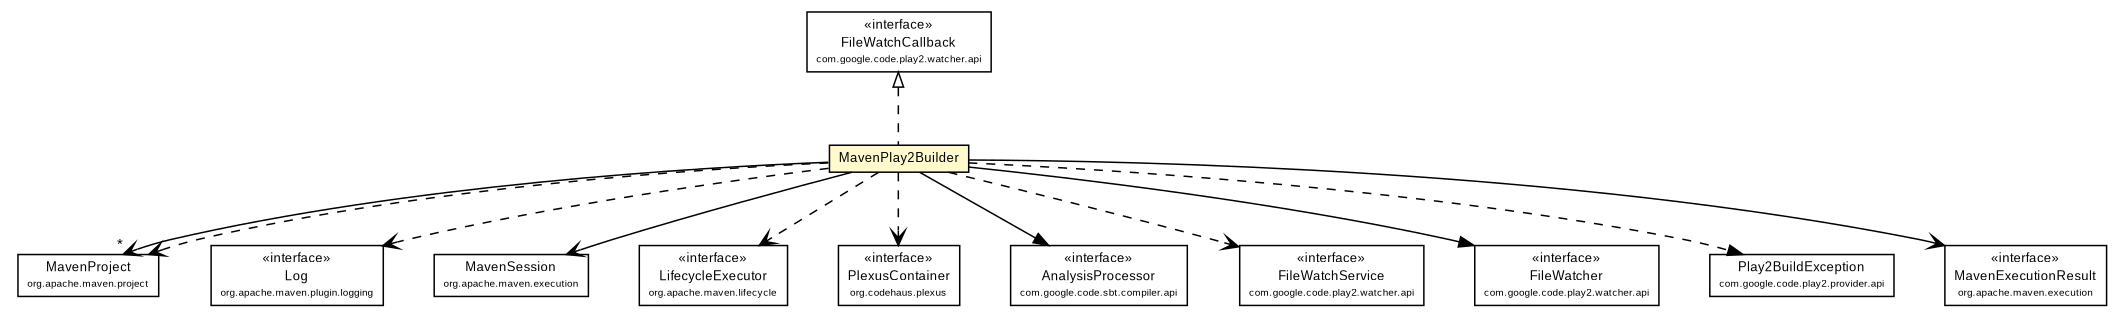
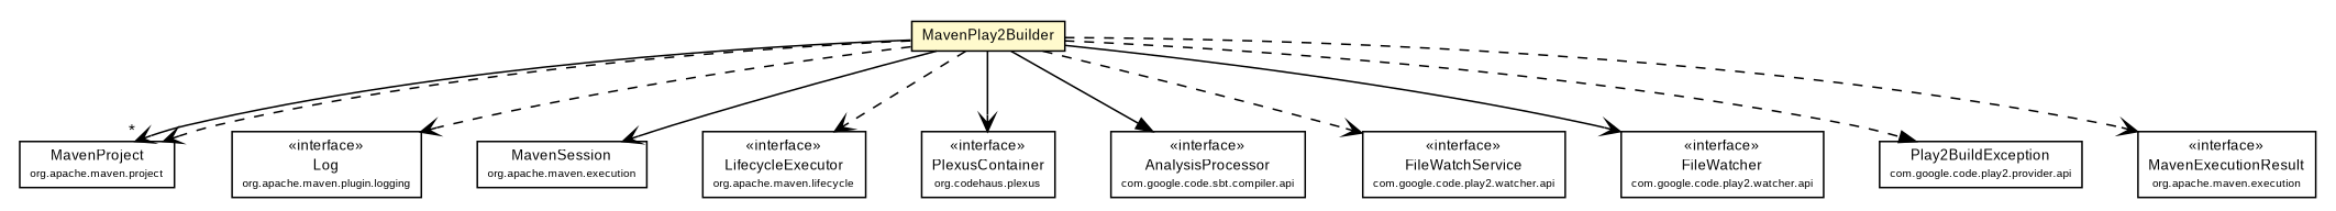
  digraph {
    nodesep=0.25
    ranksep=0.5
    node [fontcolor=black fontname=arial fontsize=9.0 shape=plaintext]
    edge [arrowhead=open color=black fontcolor=black fontname=arial fontsize=10.0 headport=p labelfontname=arial labelfontsize=10 tailport=p style=dashed]
    n1 [label=<<table title="com.google.code.play2.plugin.MavenPlay2Builder" border="0" cellborder="1" cellspacing="0" cellpadding="2" port="p" bgcolor="lemonChiffon" href="./MavenPlay2Builder.html"> 		<tr><td><table border="0" cellspacing="0" cellpadding="1"> <tr><td align="center" balign="center"> MavenPlay2Builder </td></tr> 		</table></td></tr> 		</table>>]
    n2 [label=<<table title="org.apache.maven.project.MavenProject" border="0" cellborder="1" cellspacing="0" cellpadding="2" port="p" href="http://maven.apache.org/ref/3.1.0/maven-core/apidocs/org/apache/maven/project/MavenProject.html"> 		<tr><td><table border="0" cellspacing="0" cellpadding="1"> <tr><td align="center" balign="center"> MavenProject </td></tr> <tr><td align="center" balign="center"><font point-size="7.0"> org.apache.maven.project </font></td></tr> 		</table></td></tr> 		</table>>]
    n3 [label=<<table title="org.apache.maven.plugin.logging.Log" border="0" cellborder="1" cellspacing="0" cellpadding="2" port="p" href="http://maven.apache.org/ref/3.1.0/maven-plugin-api/apidocs/org/apache/maven/plugin/logging/Log.html"> 		<tr><td><table border="0" cellspacing="0" cellpadding="1"> <tr><td align="center" balign="center"> &#171;interface&#187; </td></tr> <tr><td align="center" balign="center"> Log </td></tr> <tr><td align="center" balign="center"><font point-size="7.0"> org.apache.maven.plugin.logging </font></td></tr> 		</table></td></tr> 		</table>>]
    n4 [label=<<table title="org.apache.maven.execution.MavenSession" border="0" cellborder="1" cellspacing="0" cellpadding="2" port="p" href="http://maven.apache.org/ref/3.1.0/maven-core/apidocs/org/apache/maven/execution/MavenSession.html"> 		<tr><td><table border="0" cellspacing="0" cellpadding="1"> <tr><td align="center" balign="center"> MavenSession </td></tr> <tr><td align="center" balign="center"><font point-size="7.0"> org.apache.maven.execution </font></td></tr> 		</table></td></tr> 		</table>>]
    n5 [label=<<table title="org.apache.maven.lifecycle.LifecycleExecutor" border="0" cellborder="1" cellspacing="0" cellpadding="2" port="p" href="http://maven.apache.org/ref/3.1.0/maven-core/apidocs/org/apache/maven/lifecycle/LifecycleExecutor.html"> 		<tr><td><table border="0" cellspacing="0" cellpadding="1"> <tr><td align="center" balign="center"> &#171;interface&#187; </td></tr> <tr><td align="center" balign="center"> LifecycleExecutor </td></tr> <tr><td align="center" balign="center"><font point-size="7.0"> org.apache.maven.lifecycle </font></td></tr> 		</table></td></tr> 		</table>>]
    n6 [label=<<table title="org.codehaus.plexus.PlexusContainer" border="0" cellborder="1" cellspacing="0" cellpadding="2" port="p"> 		<tr><td><table border="0" cellspacing="0" cellpadding="1"> <tr><td align="center" balign="center"> &#171;interface&#187; </td></tr> <tr><td align="center" balign="center"> PlexusContainer </td></tr> <tr><td align="center" balign="center"><font point-size="7.0"> org.codehaus.plexus </font></td></tr> 		</table></td></tr> 		</table>>]
    n7 [label=<<table title="com.google.code.sbt.compiler.api.AnalysisProcessor" border="0" cellborder="1" cellspacing="0" cellpadding="2" port="p" href="http://sbt-compiler-maven-plugin.github.io/sbt-compiler-maven-plugin/1.0.0/sbt-compiler-api/apidocs/com/google/code/sbt/compiler/api/AnalysisProcessor.html"> 		<tr><td><table border="0" cellspacing="0" cellpadding="1"> <tr><td align="center" balign="center"> &#171;interface&#187; </td></tr> <tr><td align="center" balign="center"> AnalysisProcessor </td></tr> <tr><td align="center" balign="center"><font point-size="7.0"> com.google.code.sbt.compiler.api </font></td></tr> 		</table></td></tr> 		</table>>]
    n8 [label=<<table title="com.google.code.play2.watcher.api.FileWatchService" border="0" cellborder="1" cellspacing="0" cellpadding="2" port="p"> 		<tr><td><table border="0" cellspacing="0" cellpadding="1"> <tr><td align="center" balign="center"> &#171;interface&#187; </td></tr> <tr><td align="center" balign="center"> FileWatchService </td></tr> <tr><td align="center" balign="center"><font point-size="7.0"> com.google.code.play2.watcher.api </font></td></tr> 		</table></td></tr> 		</table>>]
    n9 [label=<<table title="com.google.code.play2.watcher.api.FileWatcher" border="0" cellborder="1" cellspacing="0" cellpadding="2" port="p"> 		<tr><td><table border="0" cellspacing="0" cellpadding="1"> <tr><td align="center" balign="center"> &#171;interface&#187; </td></tr> <tr><td align="center" balign="center"> FileWatcher </td></tr> <tr><td align="center" balign="center"><font point-size="7.0"> com.google.code.play2.watcher.api </font></td></tr> 		</table></td></tr> 		</table>>]
    n10 [label=<<table title="com.google.code.play2.provider.api.Play2BuildException" border="0" cellborder="1" cellspacing="0" cellpadding="2" port="p"> 		<tr><td><table border="0" cellspacing="0" cellpadding="1"> <tr><td align="center" balign="center"> Play2BuildException </td></tr> <tr><td align="center" balign="center"><font point-size="7.0"> com.google.code.play2.provider.api </font></td></tr> 		</table></td></tr> 		</table>>]
    n11 [label=<<table title="org.apache.maven.execution.MavenExecutionResult" border="0" cellborder="1" cellspacing="0" cellpadding="2" port="p" href="http://maven.apache.org/ref/3.1.0/maven-core/apidocs/org/apache/maven/execution/MavenExecutionResult.html"> 		<tr><td><table border="0" cellspacing="0" cellpadding="1"> <tr><td align="center" balign="center"> &#171;interface&#187; </td></tr> <tr><td align="center" balign="center"> MavenExecutionResult </td></tr> <tr><td align="center" balign="center"><font point-size="7.0"> org.apache.maven.execution </font></td></tr> 		</table></td></tr> 		</table>>]
-   n12 [label=<<table title="com.google.code.play2.watcher.api.FileWatchCallback" border="0" cellborder="1" cellspacing="0" cellpadding="2" port="p"> 		<tr><td><table border="0" cellspacing="0" cellpadding="1"> <tr><td align="center" balign="center"> &#171;interface&#187; </td></tr> <tr><td align="center" balign="center"> FileWatchCallback </td></tr> <tr><td align="center" balign="center"><font point-size="7.0"> com.google.code.play2.watcher.api </font></td></tr> 		</table></td></tr> 		</table>>]
    n1 -> n2 [headlabel="*" style=""]
    n1 -> n2
    n1 -> n3
    n1 -> n4 [style=""]
    n1 -> n5
-   n1 -> n6
+   n1 -> n6 [style=""]
    n1 -> n7 [arrowhead=normal style=""]
    n1 -> n8
-   n1 -> n9 [arrowhead=normal style=""]
+   n1 -> n9 [style=""]
    n1 -> n10 [arrowhead=normal]
-   n1 -> n11 [style=solid]
-   n12 -> n1 [arrowtail=empty dir=back fontsize=10 arrowhead="" color="" fontcolor=""]
+   n1 -> n11
  }
